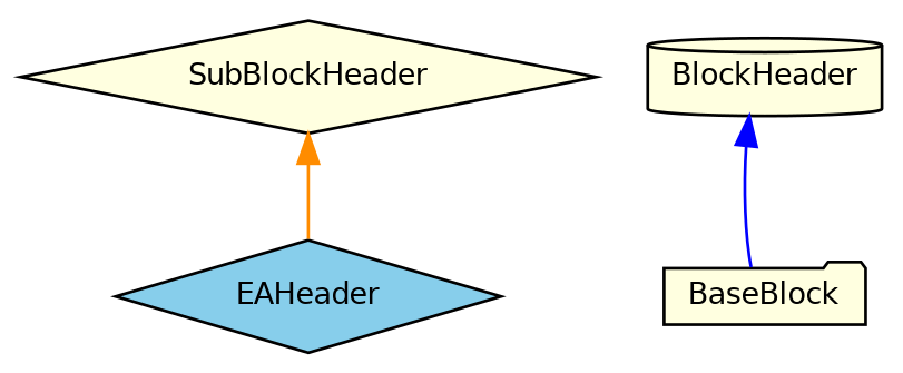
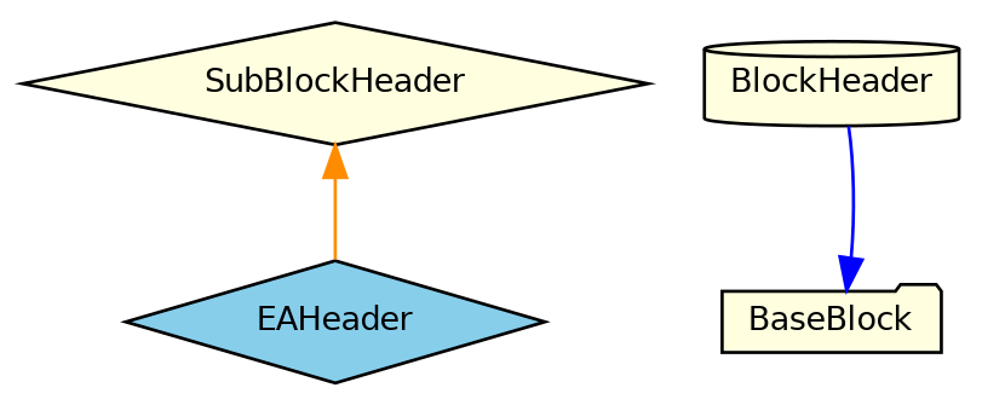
  digraph {
    node [color=black fillcolor=lightyellow fontname=Helvetica fontsize=10 shape=diamond style=filled]
    edge [dir=back fontname=Helvetica fontsize=10 labelfontname=Helvetica labelfontsize=10 style=solid]
    n1 [fillcolor=skyblue fontcolor=black height=0.2 label=EAHeader width=0.4]
    n2 [height=0.2 label=SubBlockHeader width=0.4]
    n3 [height=0.2 label=BlockHeader shape=cylinder width=0.4]
    n4 [height=0.2 label=BaseBlock shape=folder width=0.4]
    n2 -> n1 [color=darkorange]
-   n3 -> n4 [color=blue]
+   n4 -> n3 [color=blue]
  }
